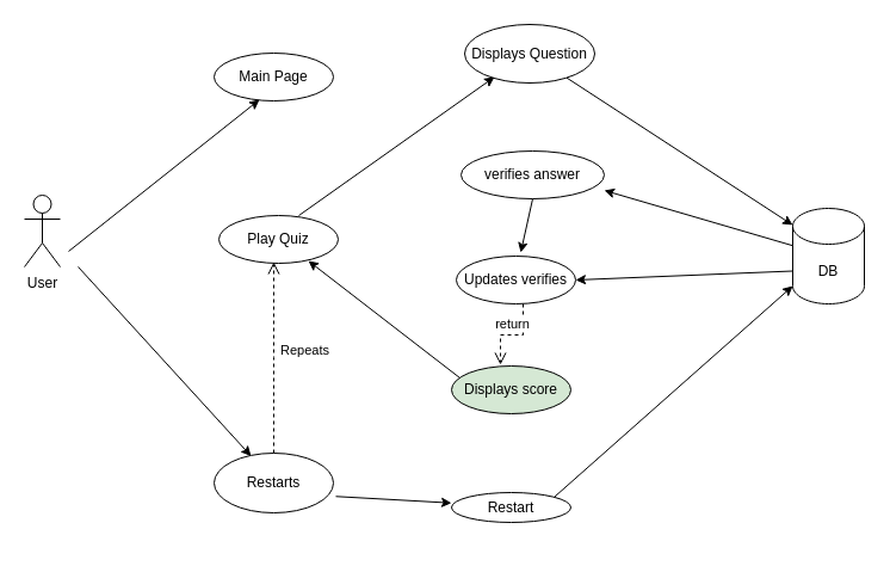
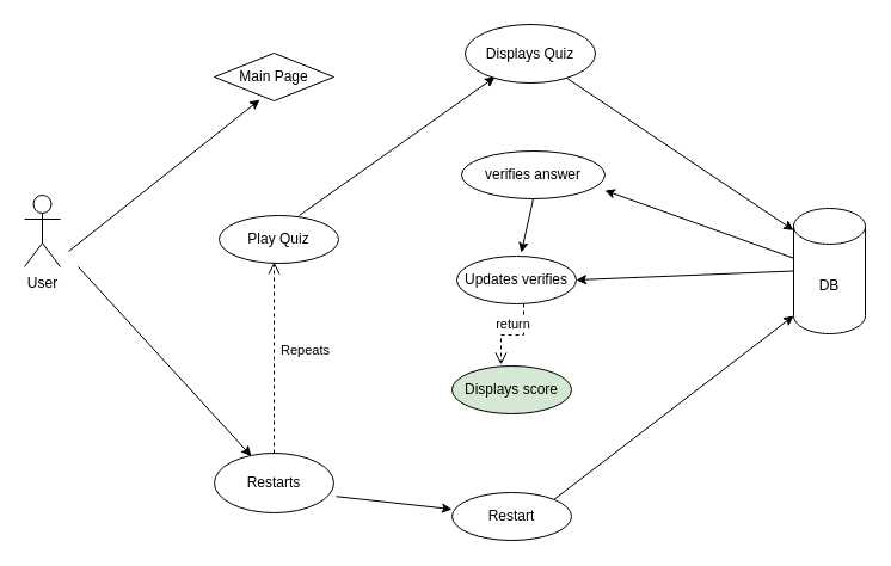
  <mxCell id="0" />
  <mxCell id="1" parent="0" />
  <mxCell id="2" value="Updates verifies" style="ellipse;whiteSpace=wrap;html=1;align=center;" vertex="1" parent="1"><mxGeometry x="382" y="214" width="100" height="40" as="geometry" /></mxCell>
  <mxCell id="3" value="Displays score" style="ellipse;whiteSpace=wrap;html=1;align=center;fillColor=#d5e8d4;" vertex="1" parent="1"><mxGeometry x="378" y="306" width="100" height="40" as="geometry" /></mxCell>
  <mxCell id="4" value="Play Quiz" style="ellipse;whiteSpace=wrap;html=1;align=center;" vertex="1" parent="1"><mxGeometry x="183" y="180" width="100" height="40" as="geometry" /></mxCell>
- <mxCell id="5" value="Main Page" style="ellipse;whiteSpace=wrap;html=1;align=center;" vertex="1" parent="1"><mxGeometry x="179" y="44" width="100" height="40" as="geometry" /></mxCell>
- <mxCell id="6" value="Restart" style="ellipse;whiteSpace=wrap;html=1;align=center;" vertex="1" parent="1"><mxGeometry x="378" y="412" width="100" height="25" as="geometry" /></mxCell>
+ <mxCell id="5" value="Main Page" style="rhombus;whiteSpace=wrap;html=1;align=center;" vertex="1" parent="1"><mxGeometry x="179" y="44" width="100" height="40" as="geometry" /></mxCell>
+ <mxCell id="6" value="Restart" style="ellipse;whiteSpace=wrap;html=1;align=center;" vertex="1" parent="1"><mxGeometry x="378" y="412" width="100" height="40" as="geometry" /></mxCell>
  <mxCell id="7" value="verifies answer" style="ellipse;whiteSpace=wrap;html=1;align=center;" vertex="1" parent="1"><mxGeometry x="386" y="126" width="120" height="40" as="geometry" /></mxCell>
- <mxCell id="8" value="Displays Question" style="ellipse;whiteSpace=wrap;html=1;align=center;" vertex="1" parent="1"><mxGeometry x="389" y="20" width="109" height="49" as="geometry" /></mxCell>
+ <mxCell id="8" value="Displays Quiz" style="ellipse;whiteSpace=wrap;html=1;align=center;" vertex="1" parent="1"><mxGeometry x="389" y="20" width="109" height="49" as="geometry" /></mxCell>
  <mxCell id="9" value="Restarts" style="ellipse;whiteSpace=wrap;html=1;align=center;" vertex="1" parent="1"><mxGeometry x="179" y="379" width="100" height="50" as="geometry" /></mxCell>
  <mxCell id="10" value="User" style="shape=umlActor;verticalLabelPosition=bottom;verticalAlign=top;html=1;outlineConnect=0;" vertex="1" parent="1"><mxGeometry x="20" y="163" width="30" height="60" as="geometry" /></mxCell>
- <mxCell id="11" value="DB" style="shape=cylinder3;whiteSpace=wrap;html=1;boundedLbl=1;backgroundOutline=1;size=15;" vertex="1" parent="1"><mxGeometry x="664" y="174" width="60" height="80" as="geometry" /></mxCell>
+ <mxCell id="11" value="DB" style="shape=cylinder3;whiteSpace=wrap;html=1;boundedLbl=1;backgroundOutline=1;size=15;" vertex="1" parent="1"><mxGeometry x="664" y="174" width="60" height="105" as="geometry" /></mxCell>
  <mxCell id="12" value="" style="endArrow=classic;html=1;rounded=0;exitX=0.67;exitY=0;exitDx=0;exitDy=0;exitPerimeter=0;entryX=0.229;entryY=0.898;entryDx=0;entryDy=0;entryPerimeter=0;" edge="1" parent="1" source="4" target="8"><mxGeometry width="50" height="50" relative="1" as="geometry"><mxPoint x="254" y="174" as="sourcePoint" /><mxPoint x="304" y="124" as="targetPoint" /></mxGeometry></mxCell>
  <mxCell id="13" value="" style="endArrow=classic;html=1;rounded=0;entryX=1;entryY=0.825;entryDx=0;entryDy=0;entryPerimeter=0;" edge="1" parent="1" source="11" target="7"><mxGeometry width="50" height="50" relative="1" as="geometry"><mxPoint x="360" y="248" as="sourcePoint" /><mxPoint x="410" y="198" as="targetPoint" /></mxGeometry></mxCell>
  <mxCell id="14" value="" style="endArrow=classic;html=1;rounded=0;exitX=0;exitY=0;exitDx=0;exitDy=52.5;exitPerimeter=0;entryX=1;entryY=0.5;entryDx=0;entryDy=0;" edge="1" parent="1" source="11" target="2"><mxGeometry width="50" height="50" relative="1" as="geometry"><mxPoint x="360" y="248" as="sourcePoint" /><mxPoint x="410" y="198" as="targetPoint" /></mxGeometry></mxCell>
- <mxCell id="15" value="" style="endArrow=classic;html=1;rounded=0;exitX=0.07;exitY=0.25;exitDx=0;exitDy=0;exitPerimeter=0;entryX=0.75;entryY=0.95;entryDx=0;entryDy=0;entryPerimeter=0;" edge="1" parent="1" source="3" target="4"><mxGeometry width="50" height="50" relative="1" as="geometry"><mxPoint x="360" y="248" as="sourcePoint" /><mxPoint x="269" y="226" as="targetPoint" /></mxGeometry></mxCell>
  <mxCell id="16" value="return" style="html=1;verticalAlign=bottom;endArrow=open;dashed=1;endSize=8;edgeStyle=elbowEdgeStyle;elbow=vertical;curved=0;rounded=0;exitX=0.56;exitY=1;exitDx=0;exitDy=0;exitPerimeter=0;" edge="1" parent="1" source="2"><mxGeometry relative="1" as="geometry"><mxPoint x="440" y="261" as="sourcePoint" /><mxPoint x="419" y="305" as="targetPoint" /></mxGeometry></mxCell>
  <mxCell id="17" value="" style="endArrow=classic;html=1;rounded=0;entryX=0;entryY=0.175;entryDx=0;entryDy=0;entryPerimeter=0;" edge="1" parent="1" source="8" target="11"><mxGeometry width="50" height="50" relative="1" as="geometry"><mxPoint x="360" y="297" as="sourcePoint" /><mxPoint x="410" y="247" as="targetPoint" /></mxGeometry></mxCell>
  <mxCell id="18" value="Repeats" style="html=1;verticalAlign=bottom;endArrow=open;dashed=1;endSize=8;edgeStyle=elbowEdgeStyle;elbow=vertical;curved=0;rounded=0;entryX=0.46;entryY=0.975;entryDx=0;entryDy=0;entryPerimeter=0;exitX=0.5;exitY=0;exitDx=0;exitDy=0;" edge="1" parent="1" source="9" target="4"><mxGeometry x="0.013" y="-26" relative="1" as="geometry"><mxPoint x="229" y="378" as="sourcePoint" /><mxPoint x="229" y="222" as="targetPoint" /><mxPoint y="4" as="offset" /></mxGeometry></mxCell>
  <mxCell id="19" value="" style="endArrow=classic;html=1;rounded=0;entryX=0.38;entryY=0.975;entryDx=0;entryDy=0;entryPerimeter=0;" edge="1" parent="1" target="5"><mxGeometry width="50" height="50" relative="1" as="geometry"><mxPoint x="57" y="210" as="sourcePoint" /><mxPoint x="410" y="173" as="targetPoint" /></mxGeometry></mxCell>
  <mxCell id="20" value="" style="endArrow=classic;html=1;rounded=0;entryX=0.31;entryY=0.05;entryDx=0;entryDy=0;entryPerimeter=0;" edge="1" parent="1" target="9"><mxGeometry width="50" height="50" relative="1" as="geometry"><mxPoint x="65" y="223" as="sourcePoint" /><mxPoint x="184" y="369" as="targetPoint" /></mxGeometry></mxCell>
  <mxCell id="21" value="" style="endArrow=classic;html=1;rounded=0;exitX=1.02;exitY=0.725;exitDx=0;exitDy=0;exitPerimeter=0;entryX=0;entryY=0.35;entryDx=0;entryDy=0;entryPerimeter=0;" edge="1" parent="1" source="9" target="6"><mxGeometry width="50" height="50" relative="1" as="geometry"><mxPoint x="360" y="278" as="sourcePoint" /><mxPoint x="410" y="228" as="targetPoint" /></mxGeometry></mxCell>
  <mxCell id="22" value="" style="endArrow=classic;html=1;rounded=0;exitX=1;exitY=0;exitDx=0;exitDy=0;entryX=0;entryY=1;entryDx=0;entryDy=-15;entryPerimeter=0;" edge="1" parent="1" source="6" target="11"><mxGeometry width="50" height="50" relative="1" as="geometry"><mxPoint x="360" y="278" as="sourcePoint" /><mxPoint x="410" y="228" as="targetPoint" /></mxGeometry></mxCell>
  <mxCell id="23" value="" style="endArrow=classic;html=1;rounded=0;exitX=0.5;exitY=1;exitDx=0;exitDy=0;" edge="1" parent="1" source="7"><mxGeometry width="50" height="50" relative="1" as="geometry"><mxPoint x="430" y="162" as="sourcePoint" /><mxPoint x="436" y="211" as="targetPoint" /></mxGeometry></mxCell>
